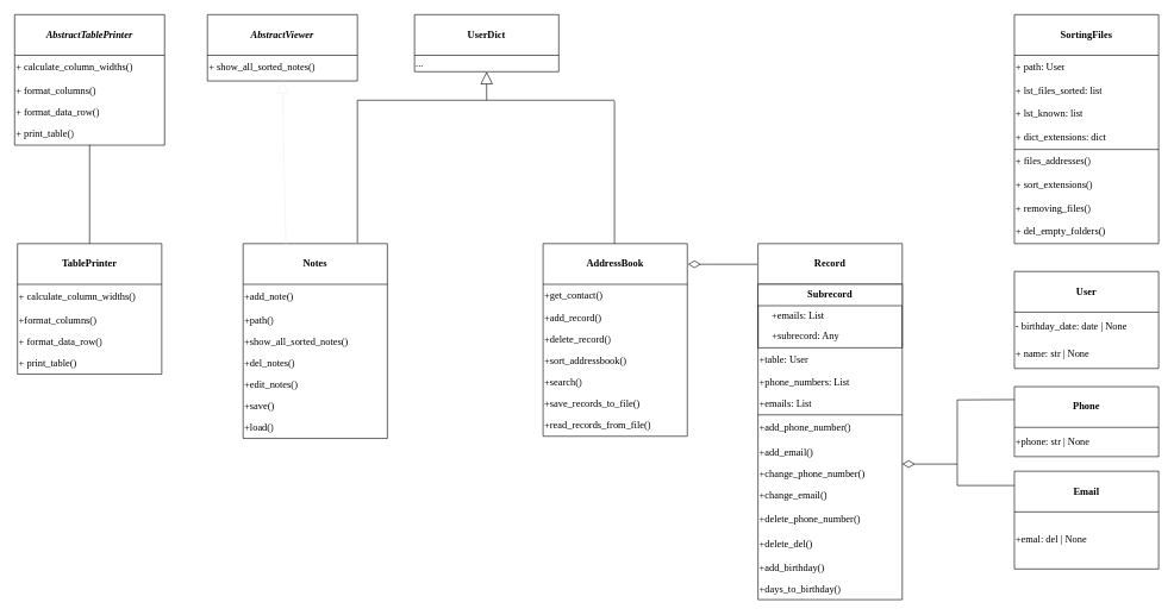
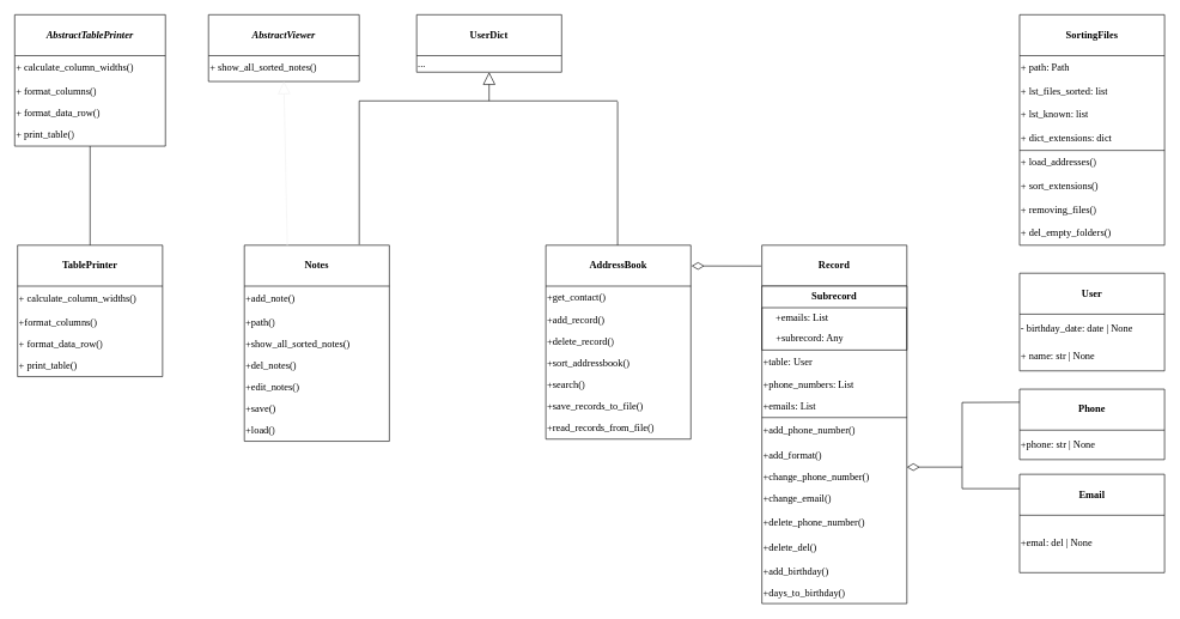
  <mxCell id="0" />
  <mxCell id="1" parent="0" />
  <mxCell id="2" value="Record" style="swimlane;childLayout=stackLayout;horizontal=1;startSize=57;horizontalStack=0;resizeParent=1;resizeParentMax=0;resizeLast=0;collapsible=1;marginBottom=0;whiteSpace=wrap;html=1;fontFamily=Times New Roman;fontSize=14;" parent="1" vertex="1"><mxGeometry x="1061" y="341" width="202" height="499" as="geometry"><mxRectangle x="-295" y="-533" width="87" height="57" as="alternateBounds" /></mxGeometry></mxCell>
  <mxCell id="3" value="Subrecord" style="swimlane;childLayout=stackLayout;horizontal=1;startSize=30;horizontalStack=0;resizeParent=1;resizeParentMax=0;resizeLast=0;collapsible=1;marginBottom=0;whiteSpace=wrap;html=1;fontFamily=Times New Roman;fontSize=14;" parent="2" vertex="1"><mxGeometry y="57" width="202" height="89" as="geometry" /></mxCell>
  <mxCell id="4" value="&amp;nbsp; &amp;nbsp; &amp;nbsp;+emails: List" style="text;strokeColor=none;fillColor=none;html=1;whiteSpace=wrap;verticalAlign=middle;overflow=hidden;fontFamily=Times New Roman;fontSize=14;" parent="3" vertex="1"><mxGeometry y="30" width="202" height="29" as="geometry" /></mxCell>
  <mxCell id="5" value="&amp;nbsp; &amp;nbsp; +subrecord: Any" style="text;strokeColor=none;fillColor=none;align=left;verticalAlign=middle;spacingLeft=4;spacingRight=4;overflow=hidden;points=[[0,0.5],[1,0.5]];portConstraint=eastwest;rotatable=0;whiteSpace=wrap;html=1;fontFamily=Times New Roman;fontSize=14;" parent="3" vertex="1"><mxGeometry y="59" width="202" height="30" as="geometry" /></mxCell>
  <mxCell id="6" value="+table: User" style="text;strokeColor=none;fillColor=none;html=1;whiteSpace=wrap;verticalAlign=middle;overflow=hidden;fontFamily=Times New Roman;fontSize=14;" parent="2" vertex="1"><mxGeometry y="146" width="202" height="34" as="geometry" /></mxCell>
  <mxCell id="7" value="+phone_numbers: List" style="text;strokeColor=none;fillColor=none;html=1;whiteSpace=wrap;verticalAlign=middle;overflow=hidden;fontFamily=Times New Roman;fontSize=14;" parent="2" vertex="1"><mxGeometry y="180" width="202" height="31" as="geometry" /></mxCell>
  <mxCell id="8" value="+emails: List" style="text;strokeColor=none;fillColor=none;html=1;whiteSpace=wrap;verticalAlign=middle;overflow=hidden;fontFamily=Times New Roman;fontSize=14;" parent="2" vertex="1"><mxGeometry y="211" width="202" height="29" as="geometry" /></mxCell>
  <mxCell id="9" value="+add_phone_number()" style="text;strokeColor=none;fillColor=none;html=1;whiteSpace=wrap;verticalAlign=middle;overflow=hidden;fontFamily=Times New Roman;fontSize=14;" parent="2" vertex="1"><mxGeometry y="240" width="202" height="36" as="geometry" /></mxCell>
- <mxCell id="10" value="+add_email()" style="text;strokeColor=none;fillColor=none;html=1;whiteSpace=wrap;verticalAlign=middle;overflow=hidden;fontFamily=Times New Roman;fontSize=14;" parent="2" vertex="1"><mxGeometry y="276" width="202" height="33" as="geometry" /></mxCell>
+ <mxCell id="10" value="+add_format()" style="text;strokeColor=none;fillColor=none;html=1;whiteSpace=wrap;verticalAlign=middle;overflow=hidden;fontFamily=Times New Roman;fontSize=14;" parent="2" vertex="1"><mxGeometry y="276" width="202" height="33" as="geometry" /></mxCell>
  <mxCell id="11" value="+change_phone_number()" style="text;strokeColor=none;fillColor=none;html=1;whiteSpace=wrap;verticalAlign=middle;overflow=hidden;fontFamily=Times New Roman;fontSize=14;" parent="2" vertex="1"><mxGeometry y="309" width="202" height="29" as="geometry" /></mxCell>
  <mxCell id="12" value="+change_email()" style="text;strokeColor=none;fillColor=none;html=1;whiteSpace=wrap;verticalAlign=middle;overflow=hidden;fontFamily=Times New Roman;fontSize=14;" parent="2" vertex="1"><mxGeometry y="338" width="202" height="31" as="geometry" /></mxCell>
  <mxCell id="13" value="+delete_phone_number()" style="text;strokeColor=none;fillColor=none;html=1;whiteSpace=wrap;verticalAlign=middle;overflow=hidden;fontFamily=Times New Roman;fontSize=14;" parent="2" vertex="1"><mxGeometry y="369" width="202" height="35" as="geometry" /></mxCell>
  <mxCell id="14" value="+delete_del()" style="text;strokeColor=none;fillColor=none;html=1;whiteSpace=wrap;verticalAlign=middle;overflow=hidden;fontFamily=Times New Roman;fontSize=14;" parent="2" vertex="1"><mxGeometry y="404" width="202" height="36" as="geometry" /></mxCell>
  <mxCell id="15" value="+add_birthday()" style="text;strokeColor=none;fillColor=none;html=1;whiteSpace=wrap;verticalAlign=middle;overflow=hidden;fontFamily=Times New Roman;fontSize=14;" parent="2" vertex="1"><mxGeometry y="440" width="202" height="30" as="geometry" /></mxCell>
  <mxCell id="16" value="+days_to_birthday()" style="text;strokeColor=none;fillColor=none;html=1;whiteSpace=wrap;verticalAlign=middle;overflow=hidden;fontFamily=Times New Roman;fontSize=14;" parent="2" vertex="1"><mxGeometry y="470" width="202" height="29" as="geometry" /></mxCell>
  <mxCell id="17" value="" style="endArrow=none;html=1;rounded=0;exitX=0;exitY=0;exitDx=0;exitDy=0;entryX=1;entryY=0;entryDx=0;entryDy=0;fontFamily=Times New Roman;fontSize=14;" parent="2" source="9" target="9" edge="1"><mxGeometry width="50" height="50" relative="1" as="geometry"><mxPoint x="209" y="69" as="sourcePoint" /><mxPoint x="259" y="19" as="targetPoint" /></mxGeometry></mxCell>
  <mxCell id="18" value="AddressBook" style="swimlane;childLayout=stackLayout;horizontal=1;startSize=57;horizontalStack=0;resizeParent=1;resizeParentMax=0;resizeLast=0;collapsible=1;marginBottom=0;whiteSpace=wrap;html=1;fontFamily=Times New Roman;fontSize=14;" parent="1" vertex="1"><mxGeometry x="760" y="341" width="202" height="270" as="geometry"><mxRectangle x="-295" y="-533" width="87" height="57" as="alternateBounds" /></mxGeometry></mxCell>
  <mxCell id="19" value="+get_contact()" style="text;strokeColor=none;fillColor=none;html=1;whiteSpace=wrap;verticalAlign=middle;overflow=hidden;fontFamily=Times New Roman;fontSize=14;" parent="18" vertex="1"><mxGeometry y="57" width="202" height="33" as="geometry" /></mxCell>
  <mxCell id="20" value="+add_record()" style="text;strokeColor=none;fillColor=none;html=1;whiteSpace=wrap;verticalAlign=middle;overflow=hidden;fontFamily=Times New Roman;fontSize=14;" parent="18" vertex="1"><mxGeometry y="90" width="202" height="30" as="geometry" /></mxCell>
  <mxCell id="21" value="+delete_record()" style="text;strokeColor=none;fillColor=none;html=1;whiteSpace=wrap;verticalAlign=middle;overflow=hidden;fontFamily=Times New Roman;fontSize=14;" parent="18" vertex="1"><mxGeometry y="120" width="202" height="30" as="geometry" /></mxCell>
  <mxCell id="22" value="+sort_addressbook()" style="text;strokeColor=none;fillColor=none;html=1;whiteSpace=wrap;verticalAlign=middle;overflow=hidden;fontFamily=Times New Roman;fontSize=14;" parent="18" vertex="1"><mxGeometry y="150" width="202" height="30" as="geometry" /></mxCell>
  <mxCell id="23" value="+search()" style="text;strokeColor=none;fillColor=none;html=1;whiteSpace=wrap;verticalAlign=middle;overflow=hidden;fontFamily=Times New Roman;fontSize=14;" parent="18" vertex="1"><mxGeometry y="180" width="202" height="30" as="geometry" /></mxCell>
  <mxCell id="24" value="+save_records_to_file()" style="text;strokeColor=none;fillColor=none;html=1;whiteSpace=wrap;verticalAlign=middle;overflow=hidden;fontFamily=Times New Roman;fontSize=14;" parent="18" vertex="1"><mxGeometry y="210" width="202" height="30" as="geometry" /></mxCell>
  <mxCell id="25" value="+read_records_from_file()" style="text;strokeColor=none;fillColor=none;html=1;whiteSpace=wrap;verticalAlign=middle;overflow=hidden;fontFamily=Times New Roman;fontSize=14;" parent="18" vertex="1"><mxGeometry y="240" width="202" height="30" as="geometry" /></mxCell>
  <mxCell id="26" value="Email" style="swimlane;childLayout=stackLayout;horizontal=1;startSize=57;horizontalStack=0;resizeParent=1;resizeParentMax=0;resizeLast=0;collapsible=1;marginBottom=0;whiteSpace=wrap;html=1;fontFamily=Times New Roman;fontSize=14;" parent="1" vertex="1"><mxGeometry x="1420" y="660" width="202" height="137" as="geometry"><mxRectangle x="-295" y="-533" width="87" height="57" as="alternateBounds" /></mxGeometry></mxCell>
  <mxCell id="27" value="+emal: del | None" style="text;strokeColor=none;fillColor=none;html=1;whiteSpace=wrap;verticalAlign=middle;overflow=hidden;fontFamily=Times New Roman;fontSize=14;" parent="26" vertex="1"><mxGeometry y="57" width="202" height="80" as="geometry" /></mxCell>
  <mxCell id="28" value="User" style="swimlane;childLayout=stackLayout;horizontal=1;startSize=57;horizontalStack=0;resizeParent=1;resizeParentMax=0;resizeLast=0;collapsible=1;marginBottom=0;whiteSpace=wrap;html=1;fontFamily=Times New Roman;fontSize=14;" parent="1" vertex="1"><mxGeometry x="1420" y="380" width="202" height="136" as="geometry"><mxRectangle x="-295" y="-533" width="87" height="57" as="alternateBounds" /></mxGeometry></mxCell>
  <mxCell id="29" value="- birthday_date: date | None" style="text;strokeColor=none;fillColor=none;html=1;whiteSpace=wrap;verticalAlign=middle;overflow=hidden;fontFamily=Times New Roman;fontSize=14;" parent="28" vertex="1"><mxGeometry y="57" width="202" height="41" as="geometry" /></mxCell>
  <mxCell id="30" value="+ name: str | None" style="text;strokeColor=none;fillColor=none;html=1;whiteSpace=wrap;verticalAlign=middle;overflow=hidden;fontFamily=Times New Roman;fontSize=14;" parent="28" vertex="1"><mxGeometry y="98" width="202" height="38" as="geometry" /></mxCell>
  <mxCell id="31" value="Phone" style="swimlane;childLayout=stackLayout;horizontal=1;startSize=57;horizontalStack=0;resizeParent=1;resizeParentMax=0;resizeLast=0;collapsible=1;marginBottom=0;whiteSpace=wrap;html=1;fontFamily=Times New Roman;fontSize=14;" parent="1" vertex="1"><mxGeometry x="1420" y="541.5" width="202" height="98" as="geometry"><mxRectangle x="-295" y="-533" width="87" height="57" as="alternateBounds" /></mxGeometry></mxCell>
  <mxCell id="32" value="+phone: str | None" style="text;strokeColor=none;fillColor=none;html=1;whiteSpace=wrap;verticalAlign=middle;overflow=hidden;fontFamily=Times New Roman;fontSize=14;" parent="31" vertex="1"><mxGeometry y="57" width="202" height="41" as="geometry" /></mxCell>
  <mxCell id="33" value="Notes" style="swimlane;childLayout=stackLayout;horizontal=1;startSize=57;horizontalStack=0;resizeParent=1;resizeParentMax=0;resizeLast=0;collapsible=1;marginBottom=0;whiteSpace=wrap;html=1;fontFamily=Times New Roman;fontSize=14;" parent="1" vertex="1"><mxGeometry x="340" y="341" width="202" height="273" as="geometry"><mxRectangle x="-295" y="-533" width="87" height="57" as="alternateBounds" /></mxGeometry></mxCell>
  <mxCell id="34" value="+add_note()" style="text;strokeColor=none;fillColor=none;html=1;whiteSpace=wrap;verticalAlign=middle;overflow=hidden;fontFamily=Times New Roman;fontSize=14;" parent="33" vertex="1"><mxGeometry y="57" width="202" height="36" as="geometry" /></mxCell>
  <mxCell id="35" value="+path()" style="text;strokeColor=none;fillColor=none;html=1;whiteSpace=wrap;verticalAlign=middle;overflow=hidden;fontFamily=Times New Roman;fontSize=14;" parent="33" vertex="1"><mxGeometry y="93" width="202" height="30" as="geometry" /></mxCell>
  <mxCell id="36" value="+show_all_sorted_notes()" style="text;strokeColor=none;fillColor=none;html=1;whiteSpace=wrap;verticalAlign=middle;overflow=hidden;fontFamily=Times New Roman;fontSize=14;" parent="33" vertex="1"><mxGeometry y="123" width="202" height="30" as="geometry" /></mxCell>
  <mxCell id="37" value="+del_notes()" style="text;strokeColor=none;fillColor=none;html=1;whiteSpace=wrap;verticalAlign=middle;overflow=hidden;fontFamily=Times New Roman;fontSize=14;" parent="33" vertex="1"><mxGeometry y="153" width="202" height="30" as="geometry" /></mxCell>
  <mxCell id="38" value="+edit_notes()" style="text;strokeColor=none;fillColor=none;html=1;whiteSpace=wrap;verticalAlign=middle;overflow=hidden;fontFamily=Times New Roman;fontSize=14;" parent="33" vertex="1"><mxGeometry y="183" width="202" height="30" as="geometry" /></mxCell>
  <mxCell id="39" value="+save()" style="text;strokeColor=none;fillColor=none;html=1;whiteSpace=wrap;verticalAlign=middle;overflow=hidden;fontFamily=Times New Roman;fontSize=14;" parent="33" vertex="1"><mxGeometry y="213" width="202" height="30" as="geometry" /></mxCell>
  <mxCell id="40" value="+load()" style="text;strokeColor=none;fillColor=none;html=1;whiteSpace=wrap;verticalAlign=middle;overflow=hidden;fontFamily=Times New Roman;fontSize=14;" parent="33" vertex="1"><mxGeometry y="243" width="202" height="30" as="geometry" /></mxCell>
  <mxCell id="41" value="SortingFiles" style="swimlane;childLayout=stackLayout;horizontal=1;startSize=57;horizontalStack=0;resizeParent=1;resizeParentMax=0;resizeLast=0;collapsible=1;marginBottom=0;whiteSpace=wrap;html=1;fontFamily=Times New Roman;fontSize=14;" parent="1" vertex="1"><mxGeometry x="1420" y="20" width="202" height="321" as="geometry"><mxRectangle x="-295" y="-533" width="87" height="57" as="alternateBounds" /></mxGeometry></mxCell>
- <mxCell id="42" value="+ path: User" style="text;strokeColor=none;fillColor=none;html=1;whiteSpace=wrap;verticalAlign=middle;overflow=hidden;fontFamily=Times New Roman;fontSize=14;" parent="41" vertex="1"><mxGeometry y="57" width="202" height="33" as="geometry" /></mxCell>
+ <mxCell id="42" value="+ path: Path" style="text;strokeColor=none;fillColor=none;html=1;whiteSpace=wrap;verticalAlign=middle;overflow=hidden;fontFamily=Times New Roman;fontSize=14;" parent="41" vertex="1"><mxGeometry y="57" width="202" height="33" as="geometry" /></mxCell>
  <mxCell id="43" value="+ lst_files_sorted: list" style="text;strokeColor=none;fillColor=none;html=1;whiteSpace=wrap;verticalAlign=middle;overflow=hidden;fontFamily=Times New Roman;fontSize=14;" parent="41" vertex="1"><mxGeometry y="90" width="202" height="33" as="geometry" /></mxCell>
  <mxCell id="44" value="+ lst_known: list" style="text;strokeColor=none;fillColor=none;html=1;whiteSpace=wrap;verticalAlign=middle;overflow=hidden;fontFamily=Times New Roman;fontSize=14;" parent="41" vertex="1"><mxGeometry y="123" width="202" height="33" as="geometry" /></mxCell>
  <mxCell id="45" value="+ dict_extensions: dict" style="text;strokeColor=none;fillColor=none;html=1;whiteSpace=wrap;verticalAlign=middle;overflow=hidden;fontFamily=Times New Roman;fontSize=14;" parent="41" vertex="1"><mxGeometry y="156" width="202" height="33" as="geometry" /></mxCell>
- <mxCell id="46" value="+ files_addresses()" style="text;strokeColor=none;fillColor=none;html=1;whiteSpace=wrap;verticalAlign=middle;overflow=hidden;fontFamily=Times New Roman;fontSize=14;" parent="41" vertex="1"><mxGeometry y="189" width="202" height="33" as="geometry" /></mxCell>
+ <mxCell id="46" value="+ load_addresses()" style="text;strokeColor=none;fillColor=none;html=1;whiteSpace=wrap;verticalAlign=middle;overflow=hidden;fontFamily=Times New Roman;fontSize=14;" parent="41" vertex="1"><mxGeometry y="189" width="202" height="33" as="geometry" /></mxCell>
  <mxCell id="47" value="+ sort_extensions()" style="text;strokeColor=none;fillColor=none;html=1;whiteSpace=wrap;verticalAlign=middle;overflow=hidden;fontFamily=Times New Roman;fontSize=14;" parent="41" vertex="1"><mxGeometry y="222" width="202" height="33" as="geometry" /></mxCell>
  <mxCell id="48" value="+ removing_files()" style="text;strokeColor=none;fillColor=none;html=1;whiteSpace=wrap;verticalAlign=middle;overflow=hidden;fontFamily=Times New Roman;fontSize=14;" parent="41" vertex="1"><mxGeometry y="255" width="202" height="33" as="geometry" /></mxCell>
  <mxCell id="49" value="+ del_empty_folders()" style="text;strokeColor=none;fillColor=none;html=1;whiteSpace=wrap;verticalAlign=middle;overflow=hidden;fontFamily=Times New Roman;fontSize=14;" parent="41" vertex="1"><mxGeometry y="288" width="202" height="33" as="geometry" /></mxCell>
  <mxCell id="50" value="" style="endArrow=none;html=1;rounded=0;entryX=1;entryY=0;entryDx=0;entryDy=0;exitX=0;exitY=0;exitDx=0;exitDy=0;fontFamily=Times New Roman;fontSize=14;" parent="41" source="46" target="46" edge="1"><mxGeometry width="50" height="50" relative="1" as="geometry"><mxPoint x="-510" y="380" as="sourcePoint" /><mxPoint x="-460" y="330" as="targetPoint" /></mxGeometry></mxCell>
  <mxCell id="51" value="UserDict" style="swimlane;childLayout=stackLayout;horizontal=1;startSize=57;horizontalStack=0;resizeParent=1;resizeParentMax=0;resizeLast=0;collapsible=1;marginBottom=0;whiteSpace=wrap;html=1;fontFamily=Times New Roman;fontSize=14;" parent="1" vertex="1"><mxGeometry x="580" y="20" width="202" height="80" as="geometry"><mxRectangle x="-295" y="-533" width="87" height="57" as="alternateBounds" /></mxGeometry></mxCell>
  <mxCell id="52" value="..." style="text;strokeColor=none;fillColor=none;html=1;whiteSpace=wrap;verticalAlign=middle;overflow=hidden;fontFamily=Times New Roman;fontSize=14;" parent="51" vertex="1"><mxGeometry y="57" width="202" height="23" as="geometry" /></mxCell>
  <mxCell id="53" value="" style="endArrow=block;html=1;rounded=0;entryX=0.5;entryY=1;entryDx=0;entryDy=0;endFill=0;fontFamily=Times New Roman;fontSize=14;endSize=15;" parent="1" edge="1"><mxGeometry width="50" height="50" relative="1" as="geometry"><mxPoint x="681" y="140" as="sourcePoint" /><mxPoint x="681" y="100" as="targetPoint" /></mxGeometry></mxCell>
  <mxCell id="54" value="" style="endArrow=none;html=1;rounded=0;fontFamily=Times New Roman;fontSize=14;" parent="1" edge="1"><mxGeometry width="50" height="50" relative="1" as="geometry"><mxPoint x="500" y="140" as="sourcePoint" /><mxPoint x="860" y="140" as="targetPoint" /></mxGeometry></mxCell>
  <mxCell id="55" value="" style="endArrow=none;html=1;rounded=0;endFill=0;fontFamily=Times New Roman;fontSize=14;" parent="1" edge="1"><mxGeometry width="50" height="50" relative="1" as="geometry"><mxPoint x="500" y="140" as="sourcePoint" /><mxPoint x="500" y="340" as="targetPoint" /></mxGeometry></mxCell>
  <mxCell id="56" value="" style="endArrow=none;html=1;rounded=0;endFill=0;fontFamily=Times New Roman;fontSize=14;" parent="1" edge="1"><mxGeometry width="50" height="50" relative="1" as="geometry"><mxPoint x="860" y="141" as="sourcePoint" /><mxPoint x="860" y="341" as="targetPoint" /></mxGeometry></mxCell>
  <mxCell id="57" value="" style="endArrow=diamondThin;html=1;rounded=0;entryX=1;entryY=0;entryDx=0;entryDy=0;startArrow=none;startFill=0;endFill=0;endSize=15;fontFamily=Times New Roman;fontSize=14;" parent="1" target="11" edge="1"><mxGeometry width="50" height="50" relative="1" as="geometry"><mxPoint x="1340" y="650" as="sourcePoint" /><mxPoint x="980" y="530" as="targetPoint" /></mxGeometry></mxCell>
  <mxCell id="58" value="" style="endArrow=none;html=1;rounded=0;fontFamily=Times New Roman;fontSize=14;" parent="1" edge="1"><mxGeometry width="50" height="50" relative="1" as="geometry"><mxPoint x="1340" y="680" as="sourcePoint" /><mxPoint x="1340" y="560" as="targetPoint" /></mxGeometry></mxCell>
  <mxCell id="59" value="" style="endArrow=none;html=1;rounded=0;entryX=0;entryY=0.185;entryDx=0;entryDy=0;entryPerimeter=0;fontFamily=Times New Roman;fontSize=14;" parent="1" target="31" edge="1"><mxGeometry width="50" height="50" relative="1" as="geometry"><mxPoint x="1340" y="560" as="sourcePoint" /><mxPoint x="980" y="530" as="targetPoint" /></mxGeometry></mxCell>
  <mxCell id="60" value="" style="endArrow=none;html=1;rounded=0;entryX=-0.005;entryY=0.168;entryDx=0;entryDy=0;entryPerimeter=0;fontFamily=Times New Roman;fontSize=14;" parent="1" edge="1"><mxGeometry width="50" height="50" relative="1" as="geometry"><mxPoint x="1340" y="680" as="sourcePoint" /><mxPoint x="1420" y="680" as="targetPoint" /></mxGeometry></mxCell>
  <mxCell id="61" value="" style="endArrow=none;html=1;rounded=0;exitX=1.005;exitY=0.107;exitDx=0;exitDy=0;exitPerimeter=0;endFill=0;startArrow=diamondThin;startFill=0;endSize=6;startSize=15;fontFamily=Times New Roman;fontSize=14;" parent="1" source="18" edge="1"><mxGeometry width="50" height="50" relative="1" as="geometry"><mxPoint x="1270" y="510" as="sourcePoint" /><mxPoint x="1060" y="370" as="targetPoint" /></mxGeometry></mxCell>
  <mxCell id="62" value="TablePrinter" style="swimlane;childLayout=stackLayout;horizontal=1;startSize=57;horizontalStack=0;resizeParent=1;resizeParentMax=0;resizeLast=0;collapsible=1;marginBottom=0;whiteSpace=wrap;html=1;fontFamily=Times New Roman;fontSize=14;" vertex="1" parent="1"><mxGeometry x="24" y="341" width="202" height="183" as="geometry"><mxRectangle x="-295" y="-533" width="87" height="57" as="alternateBounds" /></mxGeometry></mxCell>
  <mxCell id="63" value="+ calculate_column_widths&lt;span style=&quot;background-color: initial;&quot;&gt;()&lt;/span&gt;" style="text;strokeColor=none;fillColor=none;html=1;whiteSpace=wrap;verticalAlign=middle;overflow=hidden;fontFamily=Times New Roman;fontSize=14;" vertex="1" parent="62"><mxGeometry y="57" width="202" height="36" as="geometry" /></mxCell>
  <mxCell id="64" value="    +format_columns&lt;span style=&quot;background-color: initial;&quot;&gt;()&lt;/span&gt;" style="text;strokeColor=none;fillColor=none;html=1;whiteSpace=wrap;verticalAlign=middle;overflow=hidden;fontFamily=Times New Roman;fontSize=14;" vertex="1" parent="62"><mxGeometry y="93" width="202" height="30" as="geometry" /></mxCell>
  <mxCell id="65" value="+ format_data_row&lt;span style=&quot;background-color: initial;&quot;&gt;()&lt;/span&gt;" style="text;strokeColor=none;fillColor=none;html=1;whiteSpace=wrap;verticalAlign=middle;overflow=hidden;fontFamily=Times New Roman;fontSize=14;" vertex="1" parent="62"><mxGeometry y="123" width="202" height="30" as="geometry" /></mxCell>
  <mxCell id="66" value="+ print_table&lt;span style=&quot;background-color: initial;&quot;&gt;()&lt;/span&gt;" style="text;strokeColor=none;fillColor=none;html=1;whiteSpace=wrap;verticalAlign=middle;overflow=hidden;fontFamily=Times New Roman;fontSize=14;" vertex="1" parent="62"><mxGeometry y="153" width="202" height="30" as="geometry" /></mxCell>
  <mxCell id="67" value="&lt;i&gt;AbstractTablePrinter&lt;/i&gt;" style="swimlane;childLayout=stackLayout;horizontal=1;startSize=57;horizontalStack=0;resizeParent=1;resizeParentMax=0;resizeLast=0;collapsible=1;marginBottom=0;whiteSpace=wrap;html=1;fontFamily=Times New Roman;fontSize=14;" vertex="1" parent="1"><mxGeometry x="20" y="20" width="210" height="183" as="geometry"><mxRectangle x="-295" y="-533" width="87" height="57" as="alternateBounds" /></mxGeometry></mxCell>
  <mxCell id="68" value="+ calculate_column_widths()" style="text;strokeColor=none;fillColor=none;html=1;whiteSpace=wrap;verticalAlign=middle;overflow=hidden;fontFamily=Times New Roman;fontSize=14;" vertex="1" parent="67"><mxGeometry y="57" width="210" height="36" as="geometry" /></mxCell>
  <mxCell id="69" value="+ format_columns()" style="text;strokeColor=none;fillColor=none;html=1;whiteSpace=wrap;verticalAlign=middle;overflow=hidden;fontFamily=Times New Roman;fontSize=14;" vertex="1" parent="67"><mxGeometry y="93" width="210" height="30" as="geometry" /></mxCell>
  <mxCell id="70" value="+ format_data_row()" style="text;strokeColor=none;fillColor=none;html=1;whiteSpace=wrap;verticalAlign=middle;overflow=hidden;fontFamily=Times New Roman;fontSize=14;" vertex="1" parent="67"><mxGeometry y="123" width="210" height="30" as="geometry" /></mxCell>
  <mxCell id="71" value="+ print_table()" style="text;strokeColor=none;fillColor=none;html=1;whiteSpace=wrap;verticalAlign=middle;overflow=hidden;fontFamily=Times New Roman;fontSize=14;" vertex="1" parent="67"><mxGeometry y="153" width="210" height="30" as="geometry" /></mxCell>
  <mxCell id="72" value="" style="endArrow=none;html=1;rounded=0;entryX=0.5;entryY=0;entryDx=0;entryDy=0;exitX=0.5;exitY=1;exitDx=0;exitDy=0;" edge="1" parent="1" source="71" target="62"><mxGeometry width="50" height="50" relative="1" as="geometry"><mxPoint x="580" y="420" as="sourcePoint" /><mxPoint x="630" y="370" as="targetPoint" /></mxGeometry></mxCell>
  <mxCell id="73" value="&lt;i&gt;AbstractViewer&lt;/i&gt;" style="swimlane;childLayout=stackLayout;horizontal=1;startSize=57;horizontalStack=0;resizeParent=1;resizeParentMax=0;resizeLast=0;collapsible=1;marginBottom=0;whiteSpace=wrap;html=1;fontFamily=Times New Roman;fontSize=14;" vertex="1" parent="1"><mxGeometry x="290" y="20" width="210" height="93" as="geometry"><mxRectangle x="-295" y="-533" width="87" height="57" as="alternateBounds" /></mxGeometry></mxCell>
  <mxCell id="74" value="+&amp;nbsp;show_all_sorted_notes&lt;span style=&quot;background-color: initial;&quot;&gt;()&lt;/span&gt;" style="text;strokeColor=none;fillColor=none;html=1;whiteSpace=wrap;verticalAlign=middle;overflow=hidden;fontFamily=Times New Roman;fontSize=14;" vertex="1" parent="73"><mxGeometry y="57" width="210" height="36" as="geometry" /></mxCell>
  <mxCell id="75" value="" style="endArrow=block;html=1;rounded=0;entryX=0.5;entryY=1;entryDx=0;entryDy=0;exitX=0.296;exitY=0.002;exitDx=0;exitDy=0;exitPerimeter=0;endFill=0;strokeColor=#F0F0F0;endSize=15;" edge="1" parent="1" source="33" target="74"><mxGeometry width="50" height="50" relative="1" as="geometry"><mxPoint x="580" y="390" as="sourcePoint" /><mxPoint x="630" y="340" as="targetPoint" /></mxGeometry></mxCell>
